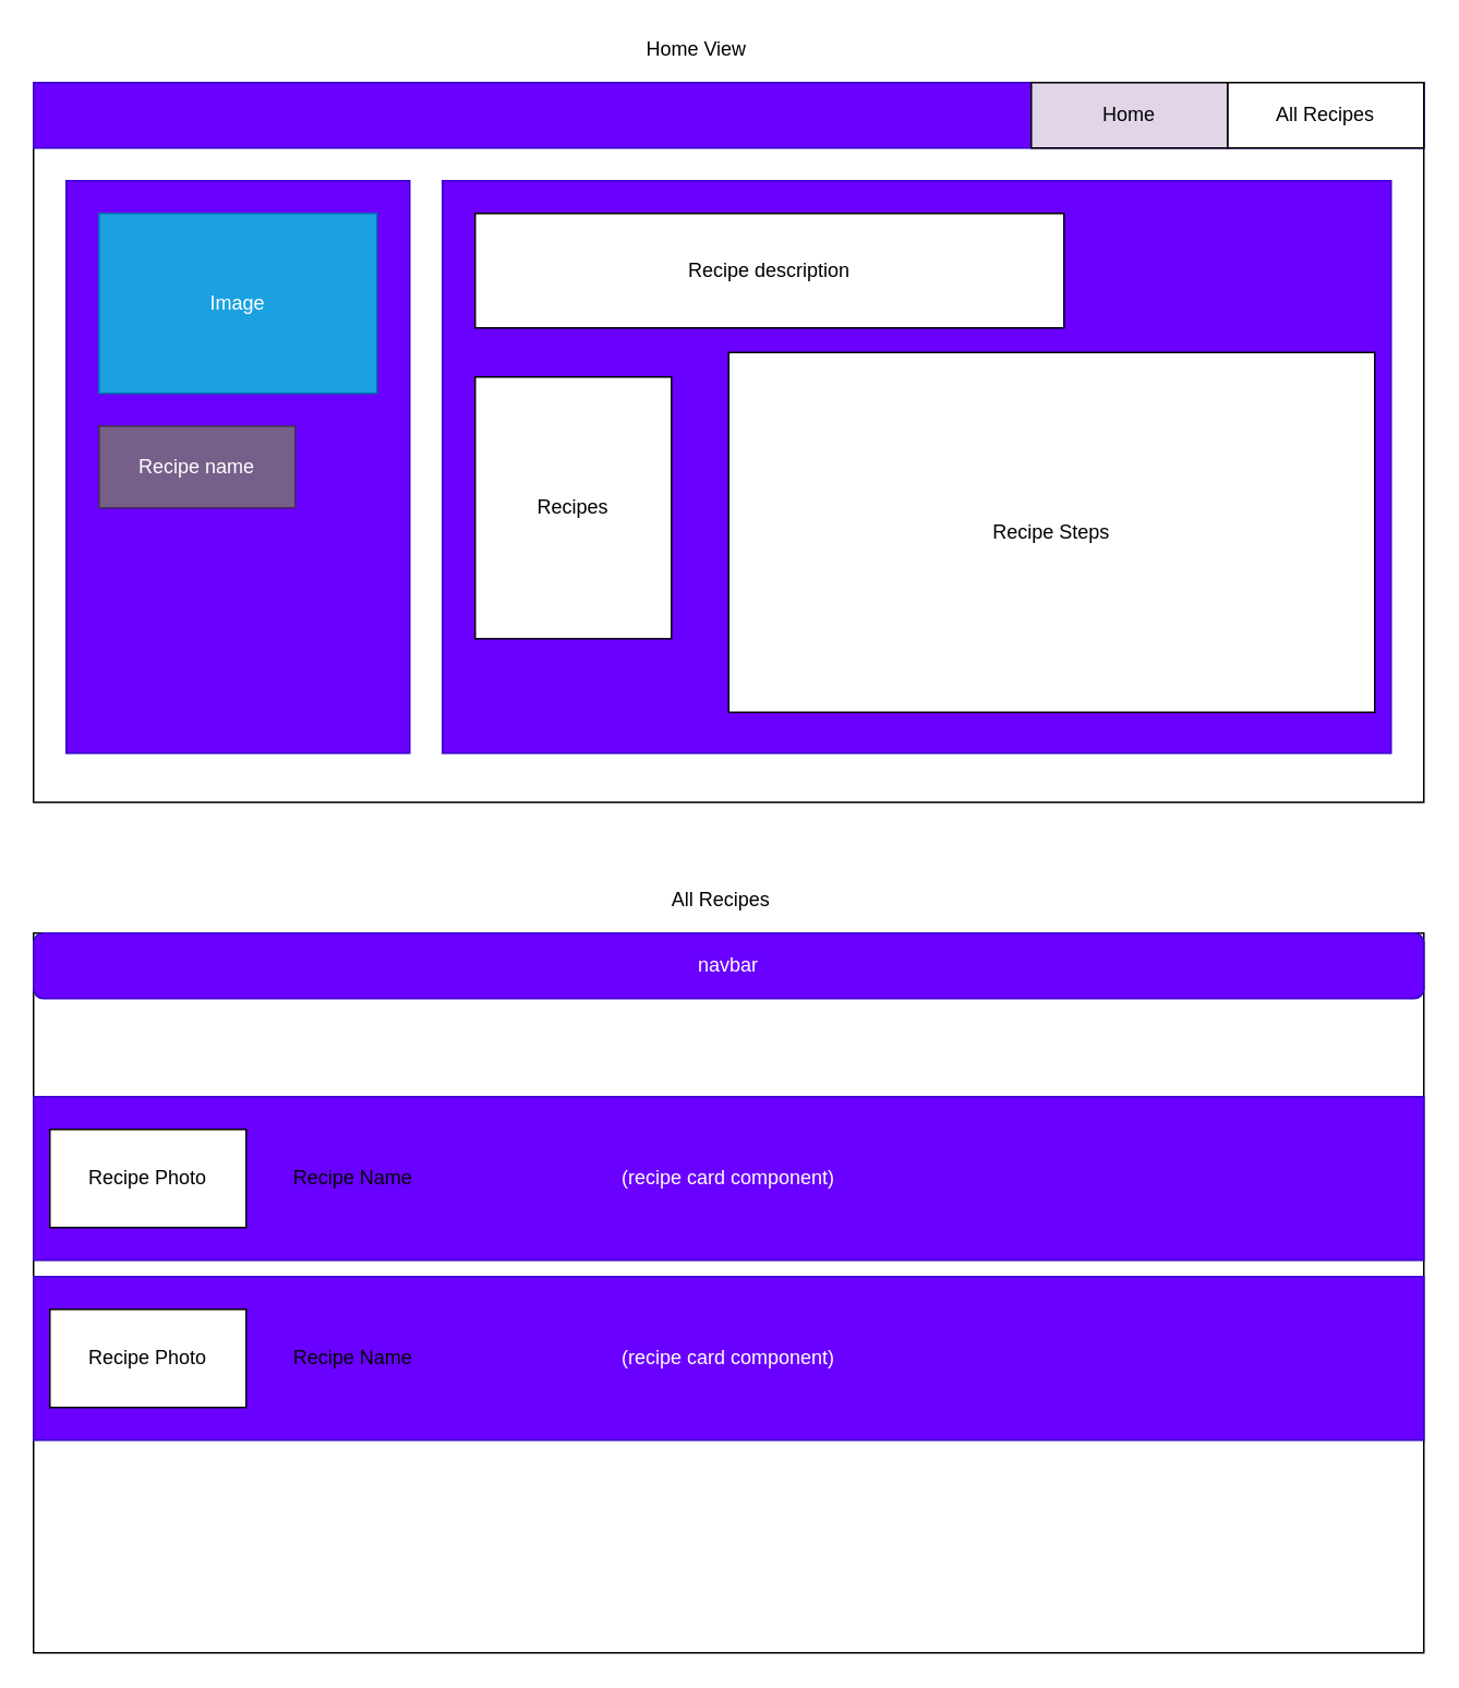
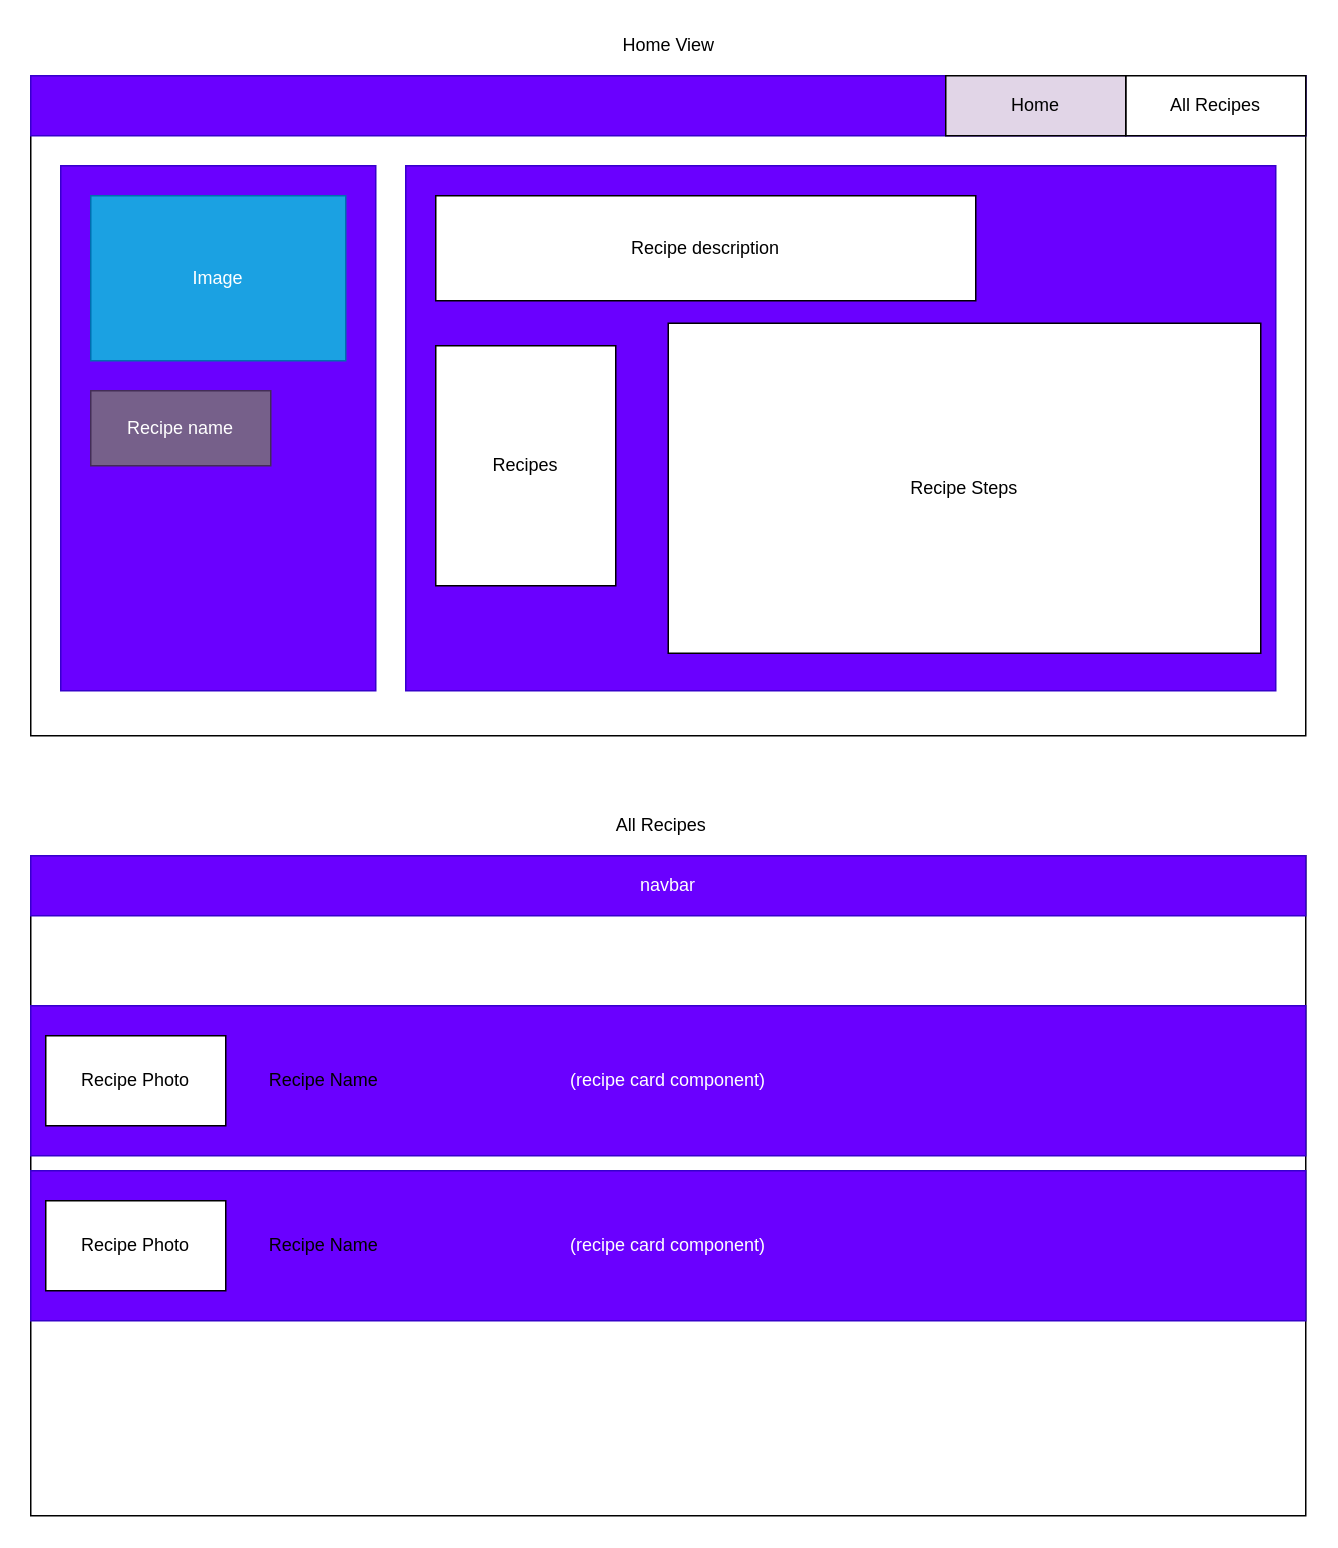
  <mxCell id="0" />
  <mxCell id="1" parent="0" />
  <mxCell id="2" value="" style="whiteSpace=wrap;html=1;" vertex="1" parent="1"><mxGeometry y="50" width="850" height="440" as="geometry" x="20" /></mxCell>
  <mxCell id="3" value="" style="whiteSpace=wrap;html=1;fillColor=#6a00ff;strokeColor=#3700CC;fontColor=#ffffff;" vertex="1" parent="1"><mxGeometry y="50" width="850" height="40" as="geometry" x="20" /></mxCell>
  <mxCell id="4" value="All Recipes" style="whiteSpace=wrap;html=1;" vertex="1" parent="1"><mxGeometry x="750" y="50" width="120" height="40" as="geometry" /></mxCell>
  <mxCell id="5" value="Home" style="whiteSpace=wrap;html=1;fillColor=#e1d5e7;" vertex="1" parent="1"><mxGeometry x="630" y="50" width="120" height="40" as="geometry" /></mxCell>
  <mxCell id="6" value="" style="whiteSpace=wrap;html=1;fillColor=#6a00ff;strokeColor=#3700CC;fontColor=#ffffff;" vertex="1" parent="1"><mxGeometry x="40" y="110" width="210" height="350" as="geometry" /></mxCell>
  <mxCell id="7" value="" style="whiteSpace=wrap;html=1;fillColor=#6a00ff;strokeColor=#3700CC;fontColor=#ffffff;" vertex="1" parent="1"><mxGeometry x="270" y="110" width="580" height="350" as="geometry" /></mxCell>
  <mxCell id="8" value="Image" style="whiteSpace=wrap;html=1;fillColor=#1ba1e2;strokeColor=#006EAF;fontColor=#ffffff;" vertex="1" parent="1"><mxGeometry x="60" y="130" width="170" height="110" as="geometry" /></mxCell>
  <mxCell id="9" value="Recipe name" style="whiteSpace=wrap;html=1;fillColor=#76608a;strokeColor=#432D57;fontColor=#ffffff;" vertex="1" parent="1"><mxGeometry x="60" y="260" width="120" height="50" as="geometry" /></mxCell>
  <mxCell id="10" value="Recipe description" style="whiteSpace=wrap;html=1;" vertex="1" parent="1"><mxGeometry x="290" y="130" width="360" height="70" as="geometry" /></mxCell>
  <mxCell id="11" value="Recipes" style="whiteSpace=wrap;html=1;" vertex="1" parent="1"><mxGeometry x="290" y="230" width="120" height="160" as="geometry" /></mxCell>
  <mxCell id="12" value="Recipe Steps" style="whiteSpace=wrap;html=1;" vertex="1" parent="1"><mxGeometry x="445" y="215" width="395" height="220" as="geometry" /></mxCell>
- <mxCell id="13" value="Home View" style="text;html=1;resizable=0;autosize=1;align=center;verticalAlign=middle;points=[];fillColor=none;strokeColor=none;rounded=0;" vertex="1" parent="1"><mxGeometry x="385" y="20" width="80" height="20" as="geometry" /></mxCell>
+ <mxCell id="13" value="Home View" style="text;html=1;resizable=0;autosize=1;align=center;verticalAlign=middle;points=[];fillColor=none;strokeColor=none;rounded=0;" vertex="1" parent="1"><mxGeometry x="405" y="20" width="80" height="20" as="geometry" /></mxCell>
  <mxCell id="14" value="" style="whiteSpace=wrap;html=1;" vertex="1" parent="1"><mxGeometry y="570" width="850" height="440" as="geometry" x="20" /></mxCell>
  <mxCell id="15" value="All Recipes" style="text;html=1;resizable=0;autosize=1;align=center;verticalAlign=middle;points=[];fillColor=none;strokeColor=none;rounded=0;" vertex="1" parent="1"><mxGeometry x="400" y="540" width="80" height="20" as="geometry" /></mxCell>
- <mxCell id="16" value="navbar" style="whiteSpace=wrap;html=1;fillColor=#6a00ff;strokeColor=#3700CC;fontColor=#ffffff;rounded=1;" vertex="1" parent="1"><mxGeometry y="570" width="850" height="40" as="geometry" x="20" /></mxCell>
+ <mxCell id="16" value="navbar" style="whiteSpace=wrap;html=1;fillColor=#6a00ff;strokeColor=#3700CC;fontColor=#ffffff;" vertex="1" parent="1"><mxGeometry y="570" width="850" height="40" as="geometry" x="20" /></mxCell>
  <mxCell id="17" value="(recipe card component)" style="whiteSpace=wrap;html=1;fillColor=#6a00ff;strokeColor=#3700CC;fontColor=#ffffff;" vertex="1" parent="1"><mxGeometry y="670" width="850" height="100" as="geometry" x="20" /></mxCell>
  <mxCell id="18" value="Recipe Name" style="text;html=1;resizable=0;autosize=1;align=center;verticalAlign=middle;points=[];fillColor=none;strokeColor=none;rounded=0;" vertex="1" parent="1"><mxGeometry x="170" y="710" width="90" height="20" as="geometry" /></mxCell>
  <mxCell id="19" value="Recipe Photo" style="whiteSpace=wrap;html=1;" vertex="1" parent="1"><mxGeometry x="30" y="690" width="120" height="60" as="geometry" /></mxCell>
  <mxCell id="20" value="(recipe card component)" style="whiteSpace=wrap;html=1;fillColor=#6a00ff;strokeColor=#3700CC;fontColor=#ffffff;" vertex="1" parent="1"><mxGeometry y="780" width="850" height="100" as="geometry" x="20" /></mxCell>
  <mxCell id="21" value="Recipe Name" style="text;html=1;resizable=0;autosize=1;align=center;verticalAlign=middle;points=[];fillColor=none;strokeColor=none;rounded=0;" vertex="1" parent="1"><mxGeometry x="170" y="820" width="90" height="20" as="geometry" /></mxCell>
  <mxCell id="22" value="Recipe Photo" style="whiteSpace=wrap;html=1;" vertex="1" parent="1"><mxGeometry x="30" y="800" width="120" height="60" as="geometry" /></mxCell>
